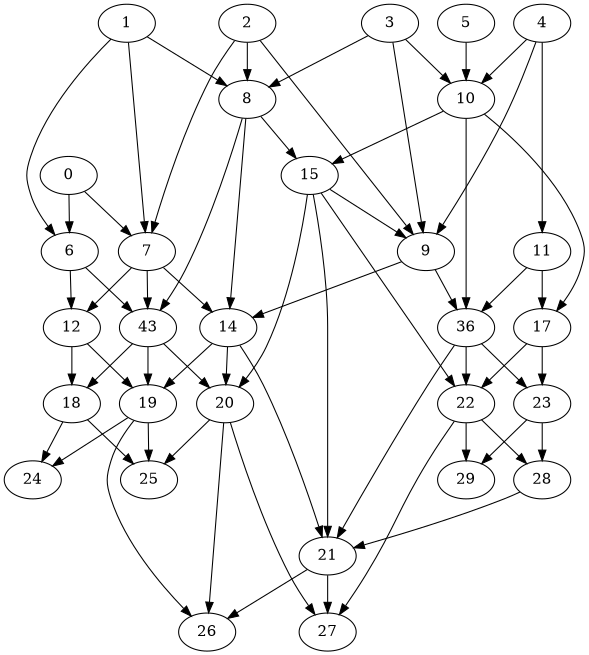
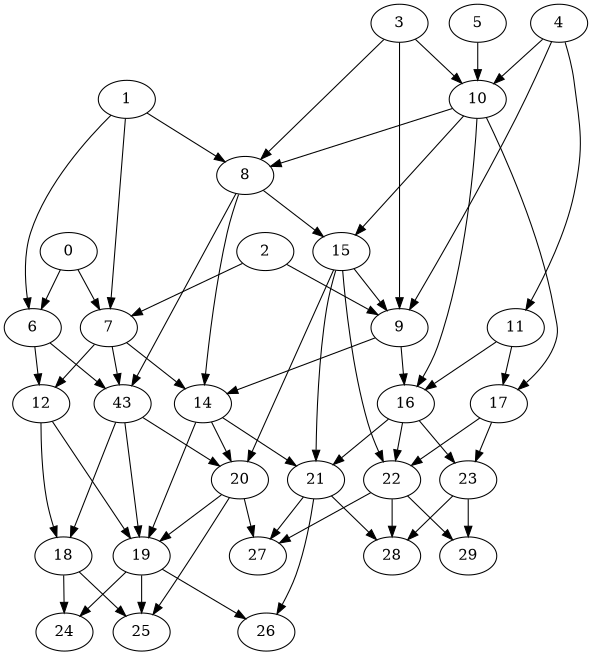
  digraph {
    "Duplicate states"=0
    GraphType=Stencil
    "Max states in OPEN"=0
    Modes="120000ms; topo-ordered tasks, ; Pruning: task equivalence, fixed order ready list, ; F-value: ; Optimisation: best schedule length (SL) optimisation on equal, "
    NumberOfTasks=30
    "Pruned using list schedule length"=36044
    "States removed from OPEN"=0
    TargetSystem="Homogeneous-6"
    "Time to schedule (ms)"=887
    "Total idle time"=716
    "Total schedule length"=824
    "Total sequential time"=3872
    "Total states created"=94251
    node ["Finish time"=156 Processor=5 "Start time"=0 Weight=156]
    edge [Weight=10]
    1 [Processor=0]
    7 ["Finish time"=352 Processor=1 "Start time"=158 Weight=194]
    6 ["Finish time"=350 Processor=0 "Start time"=156 Weight=194]
    8 ["Finish time"=219 Processor=4 "Start time"=161 Weight=58]
    n5 ["Finish time"=551 Processor=1 "Start time"=357 Weight=194 label=43]
    14 ["Finish time"=512 Processor=4 "Start time"=356]
    12 ["Finish time"=518 Processor=3 "Start time"=362]
    15 ["Finish time"=447 Processor=0 "Start time"=350 Weight=97]
    20 ["Finish time"=668 Processor=1 "Start time"=551 Weight=117]
    18 ["Finish time"=636 Processor=2 "Start time"=558 Weight=78]
    19 ["Finish time"=600 Processor=0 "Start time"=561 Weight=39]
    21 ["Finish time"=654 Processor=3 "Start time"=518 Weight=136]
    9 ["Finish time"=319 Processor=2 "Start time"=163]
    22 ["Finish time"=668 Processor=4 "Start time"=512]
    3 [Processor=1]
    10 ["Finish time"=311 Processor=3 "Start time"=175 Weight=136]
-   16 ["Finish time"=455 Processor=2 "Start time"=319 Weight=136 label=36]
+   16 ["Finish time"=455 Processor=2 "Start time"=319 Weight=136]
    17 ["Finish time"=431 "Start time"=314 Weight=117]
    23 ["Finish time"=657 "Start time"=463 Weight=194]
    4 [Processor=2]
    11 ["Finish time"=242 "Start time"=184 Weight=58]
    5 ["Finish time"=175 Processor=3 Weight=175]
    2 ["Finish time"=117 Processor=4 Weight=117]
    0 ["Finish time"=78 Weight=78]
    27 ["Finish time"=736 "Start time"=678 Weight=58]
    26 ["Finish time"=824 Processor=1 "Start time"=668]
    25 ["Finish time"=715 Processor=3 "Start time"=676 Weight=39]
    24 ["Finish time"=811 Processor=2 "Start time"=636 Weight=175]
    28 ["Finish time"=814 "Start time"=736 Weight=78]
    29 ["Finish time"=824 Processor=4 "Start time"=668]
    1 -> 7 [Weight=2]
    1 -> 6
    1 -> 8 [Weight=4]
    7 -> n5 [Weight=9]
    7 -> 14 [Weight=4]
    7 -> 12
    6 -> n5 [Weight=7]
    6 -> 12 [Weight=6]
    8 -> n5 [Weight=7]
    8 -> 14
    8 -> 15 [Weight=5]
    n5 -> 20 [Weight=9]
    n5 -> 18 [Weight=7]
    n5 -> 19
    14 -> 20 [Weight=3]
    14 -> 19 [Weight=8]
    14 -> 21 [Weight=2]
    12 -> 18
    12 -> 19 [Weight=9]
    15 -> 20
    15 -> 21 [Weight=6]
    15 -> 9 [Weight=7]
    15 -> 22 [Weight=5]
    20 -> 27 [Weight=4]
-   20 -> 26 [Weight=9]
+   20 -> 19 [Weight=9]
    20 -> 25 [Weight=8]
    18 -> 25 [Weight=7]
    18 -> 24 [Weight=2]
    19 -> 26 [Weight=3]
    19 -> 25 [Weight=4]
    19 -> 24 [Weight=2]
    21 -> 27 [Weight=3]
    21 -> 26 [Weight=7]
-   28 -> 21 [Weight=3]
+   21 -> 28 [Weight=3]
    9 -> 14 [Weight=4]
    9 -> 16 [Weight=7]
    22 -> 27
    22 -> 28 [Weight=8]
    22 -> 29 [Weight=2]
    3 -> 8 [Weight=5]
    3 -> 9 [Weight=7]
    3 -> 10 [Weight=2]
    10 -> 15 [Weight=6]
    10 -> 16 [Weight=4]
    10 -> 17 [Weight=3]
    16 -> 21 [Weight=4]
    16 -> 22 [Weight=4]
    16 -> 23 [Weight=8]
    17 -> 22 [Weight=2]
    17 -> 23 [Weight=3]
    23 -> 28 [Weight=5]
    23 -> 29
    4 -> 9 [Weight=5]
    4 -> 10 [Weight=3]
    4 -> 11 [Weight=4]
    11 -> 16 [Weight=8]
    11 -> 17 [Weight=9]
    5 -> 10 [Weight=8]
    2 -> 7
-   2 -> 8 [Weight=5]
+   10 -> 8 [Weight=5]
    2 -> 9 [Weight=2]
    0 -> 7 [Weight=9]
    0 -> 6 [Weight=9]
  }
